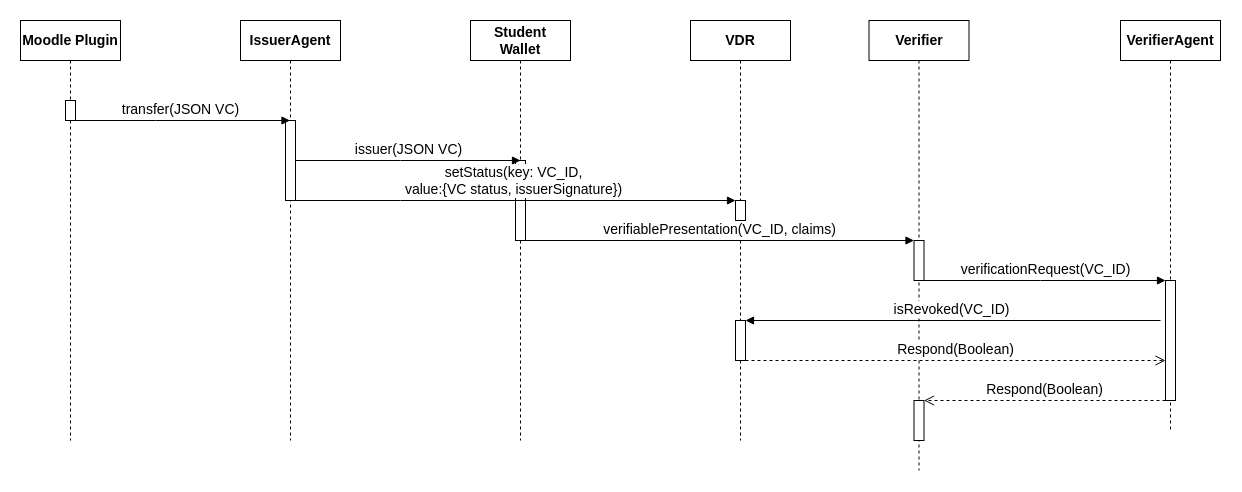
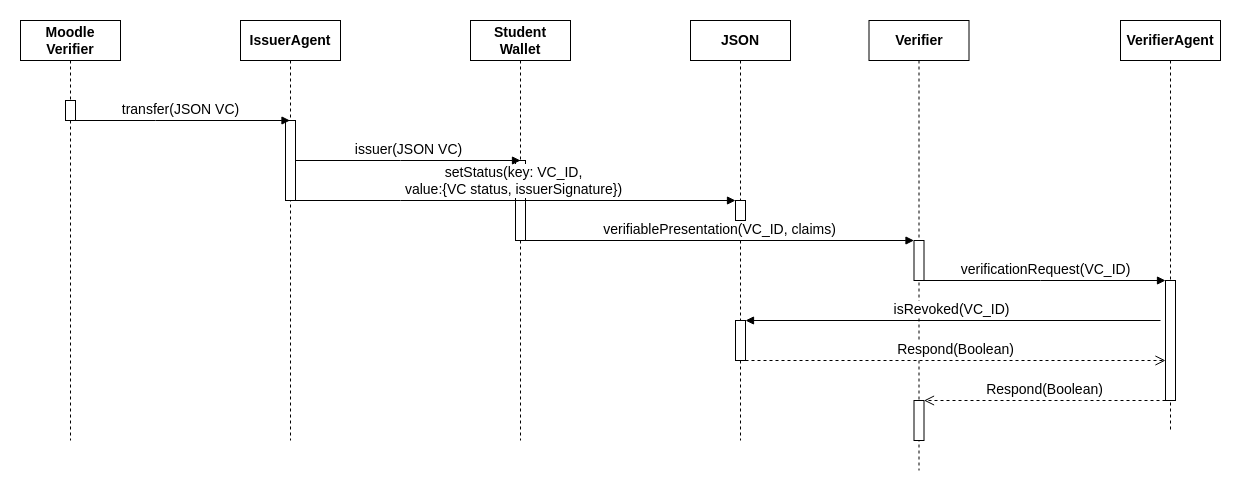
  <mxCell id="0" />
  <mxCell id="1" parent="0" />
- <mxCell id="2" value="&lt;font style=&quot;font-size: 14px;&quot;&gt;&lt;b&gt;Moodle Plugin&lt;/b&gt;&lt;/font&gt;" style="shape=umlLifeline;perimeter=lifelinePerimeter;whiteSpace=wrap;html=1;container=0;dropTarget=0;collapsible=0;recursiveResize=0;outlineConnect=0;portConstraint=eastwest;newEdgeStyle={&quot;edgeStyle&quot;:&quot;elbowEdgeStyle&quot;,&quot;elbow&quot;:&quot;vertical&quot;,&quot;curved&quot;:0,&quot;rounded&quot;:0};size=40;" parent="1" vertex="1"><mxGeometry x="20" y="20" width="100" height="420" as="geometry" /></mxCell>
+ <mxCell id="2" value="&lt;font style=&quot;font-size: 14px;&quot;&gt;&lt;b&gt;Moodle Verifier&lt;/b&gt;&lt;/font&gt;" style="shape=umlLifeline;perimeter=lifelinePerimeter;whiteSpace=wrap;html=1;container=0;dropTarget=0;collapsible=0;recursiveResize=0;outlineConnect=0;portConstraint=eastwest;newEdgeStyle={&quot;edgeStyle&quot;:&quot;elbowEdgeStyle&quot;,&quot;elbow&quot;:&quot;vertical&quot;,&quot;curved&quot;:0,&quot;rounded&quot;:0};size=40;" parent="1" vertex="1"><mxGeometry x="20" y="20" width="100" height="420" as="geometry" /></mxCell>
  <mxCell id="3" value="" style="html=1;points=[];perimeter=orthogonalPerimeter;outlineConnect=0;targetShapes=umlLifeline;portConstraint=eastwest;newEdgeStyle={&quot;edgeStyle&quot;:&quot;elbowEdgeStyle&quot;,&quot;elbow&quot;:&quot;vertical&quot;,&quot;curved&quot;:0,&quot;rounded&quot;:0};" parent="2" vertex="1"><mxGeometry x="45" y="80" width="10" height="20" as="geometry" /></mxCell>
  <mxCell id="4" value="&lt;font style=&quot;font-size: 14px;&quot;&gt;&lt;b&gt;IssuerAgent&lt;/b&gt;&lt;/font&gt;" style="shape=umlLifeline;perimeter=lifelinePerimeter;whiteSpace=wrap;html=1;container=0;dropTarget=0;collapsible=0;recursiveResize=0;outlineConnect=0;portConstraint=eastwest;newEdgeStyle={&quot;edgeStyle&quot;:&quot;elbowEdgeStyle&quot;,&quot;elbow&quot;:&quot;vertical&quot;,&quot;curved&quot;:0,&quot;rounded&quot;:0};" parent="1" vertex="1"><mxGeometry x="240" y="20" width="100" height="420" as="geometry" /></mxCell>
  <mxCell id="5" value="" style="html=1;points=[];perimeter=orthogonalPerimeter;outlineConnect=0;targetShapes=umlLifeline;portConstraint=eastwest;newEdgeStyle={&quot;edgeStyle&quot;:&quot;elbowEdgeStyle&quot;,&quot;elbow&quot;:&quot;vertical&quot;,&quot;curved&quot;:0,&quot;rounded&quot;:0};" parent="4" vertex="1"><mxGeometry x="45" y="100" width="10" height="80" as="geometry" /></mxCell>
  <mxCell id="6" value="&lt;font style=&quot;font-size: 14px;&quot;&gt;&lt;b&gt;Student&lt;br&gt;Wallet&lt;br&gt;&lt;/b&gt;&lt;/font&gt;" style="shape=umlLifeline;perimeter=lifelinePerimeter;whiteSpace=wrap;html=1;container=0;dropTarget=0;collapsible=0;recursiveResize=0;outlineConnect=0;portConstraint=eastwest;newEdgeStyle={&quot;edgeStyle&quot;:&quot;elbowEdgeStyle&quot;,&quot;elbow&quot;:&quot;vertical&quot;,&quot;curved&quot;:0,&quot;rounded&quot;:0};" parent="1" vertex="1"><mxGeometry x="470" y="20" width="100" height="420" as="geometry" /></mxCell>
  <mxCell id="7" value="" style="html=1;points=[];perimeter=orthogonalPerimeter;outlineConnect=0;targetShapes=umlLifeline;portConstraint=eastwest;newEdgeStyle={&quot;edgeStyle&quot;:&quot;elbowEdgeStyle&quot;,&quot;elbow&quot;:&quot;vertical&quot;,&quot;curved&quot;:0,&quot;rounded&quot;:0};" vertex="1" parent="6"><mxGeometry x="45" y="140" width="10" height="80" as="geometry" /></mxCell>
  <mxCell id="8" value="&lt;font style=&quot;font-size: 14px;&quot;&gt;&lt;b&gt;Verifier&lt;/b&gt;&lt;/font&gt;" style="shape=umlLifeline;perimeter=lifelinePerimeter;whiteSpace=wrap;html=1;container=0;dropTarget=0;collapsible=0;recursiveResize=0;outlineConnect=0;portConstraint=eastwest;newEdgeStyle={&quot;edgeStyle&quot;:&quot;elbowEdgeStyle&quot;,&quot;elbow&quot;:&quot;vertical&quot;,&quot;curved&quot;:0,&quot;rounded&quot;:0};" parent="1" vertex="1"><mxGeometry x="868.5" y="20" width="100" height="450" as="geometry" /></mxCell>
  <mxCell id="9" value="" style="html=1;points=[];perimeter=orthogonalPerimeter;outlineConnect=0;targetShapes=umlLifeline;portConstraint=eastwest;newEdgeStyle={&quot;edgeStyle&quot;:&quot;elbowEdgeStyle&quot;,&quot;elbow&quot;:&quot;vertical&quot;,&quot;curved&quot;:0,&quot;rounded&quot;:0};" parent="8" vertex="1"><mxGeometry x="45" y="220" width="10" height="40" as="geometry" /></mxCell>
  <mxCell id="10" value="" style="html=1;points=[];perimeter=orthogonalPerimeter;outlineConnect=0;targetShapes=umlLifeline;portConstraint=eastwest;newEdgeStyle={&quot;edgeStyle&quot;:&quot;elbowEdgeStyle&quot;,&quot;elbow&quot;:&quot;vertical&quot;,&quot;curved&quot;:0,&quot;rounded&quot;:0};" vertex="1" parent="8"><mxGeometry x="45" y="380" width="10" height="40" as="geometry" /></mxCell>
  <mxCell id="11" value="&lt;font style=&quot;font-size: 14px;&quot;&gt;&lt;b&gt;VerifierAgent&lt;/b&gt;&lt;/font&gt;" style="shape=umlLifeline;perimeter=lifelinePerimeter;whiteSpace=wrap;html=1;container=0;dropTarget=0;collapsible=0;recursiveResize=0;outlineConnect=0;portConstraint=eastwest;newEdgeStyle={&quot;edgeStyle&quot;:&quot;elbowEdgeStyle&quot;,&quot;elbow&quot;:&quot;vertical&quot;,&quot;curved&quot;:0,&quot;rounded&quot;:0};" parent="1" vertex="1"><mxGeometry x="1120" y="20" width="100" height="410" as="geometry" /></mxCell>
  <mxCell id="12" value="" style="html=1;points=[];perimeter=orthogonalPerimeter;outlineConnect=0;targetShapes=umlLifeline;portConstraint=eastwest;newEdgeStyle={&quot;edgeStyle&quot;:&quot;elbowEdgeStyle&quot;,&quot;elbow&quot;:&quot;vertical&quot;,&quot;curved&quot;:0,&quot;rounded&quot;:0};" parent="11" vertex="1"><mxGeometry x="45" y="260" width="10" height="120" as="geometry" /></mxCell>
  <mxCell id="13" value="&lt;font style=&quot;font-size: 14px;&quot;&gt;transfer(JSON VC)&lt;/font&gt;" style="html=1;verticalAlign=bottom;endArrow=block;edgeStyle=elbowEdgeStyle;elbow=vertical;curved=0;rounded=0;exitX=0.5;exitY=1;exitDx=0;exitDy=0;exitPerimeter=0;" parent="1" target="4" edge="1" source="3"><mxGeometry x="0.005" width="80" relative="1" as="geometry"><mxPoint x="80" y="120" as="sourcePoint" /><mxPoint x="160" y="120" as="targetPoint" /><mxPoint as="offset" /></mxGeometry></mxCell>
  <mxCell id="14" value="&lt;span style=&quot;font-size: 14px;&quot;&gt;setStatus(key: VC_ID, &lt;br&gt;value:{VC status, issuerSignature})&lt;/span&gt;" style="html=1;verticalAlign=bottom;endArrow=block;edgeStyle=elbowEdgeStyle;elbow=vertical;curved=0;rounded=0;exitX=0.5;exitY=1;exitDx=0;exitDy=0;exitPerimeter=0;" parent="1" edge="1" target="16" source="5"><mxGeometry width="80" relative="1" as="geometry"><mxPoint x="300" y="200" as="sourcePoint" /><mxPoint x="505" y="160" as="targetPoint" /><Array as="points"><mxPoint x="400" y="200" /></Array></mxGeometry></mxCell>
- <mxCell id="15" value="&lt;span style=&quot;font-size: 14px;&quot;&gt;&lt;b&gt;VDR&lt;/b&gt;&lt;/span&gt;" style="shape=umlLifeline;perimeter=lifelinePerimeter;whiteSpace=wrap;html=1;container=0;dropTarget=0;collapsible=0;recursiveResize=0;outlineConnect=0;portConstraint=eastwest;newEdgeStyle={&quot;edgeStyle&quot;:&quot;elbowEdgeStyle&quot;,&quot;elbow&quot;:&quot;vertical&quot;,&quot;curved&quot;:0,&quot;rounded&quot;:0};" vertex="1" parent="1"><mxGeometry x="690" y="20" width="100" height="420" as="geometry" /></mxCell>
+ <mxCell id="15" value="&lt;span style=&quot;font-size: 14px;&quot;&gt;&lt;b&gt;JSON&lt;/b&gt;&lt;/span&gt;" style="shape=umlLifeline;perimeter=lifelinePerimeter;whiteSpace=wrap;html=1;container=0;dropTarget=0;collapsible=0;recursiveResize=0;outlineConnect=0;portConstraint=eastwest;newEdgeStyle={&quot;edgeStyle&quot;:&quot;elbowEdgeStyle&quot;,&quot;elbow&quot;:&quot;vertical&quot;,&quot;curved&quot;:0,&quot;rounded&quot;:0};" vertex="1" parent="1"><mxGeometry x="690" y="20" width="100" height="420" as="geometry" /></mxCell>
  <mxCell id="16" value="" style="html=1;points=[];perimeter=orthogonalPerimeter;outlineConnect=0;targetShapes=umlLifeline;portConstraint=eastwest;newEdgeStyle={&quot;edgeStyle&quot;:&quot;elbowEdgeStyle&quot;,&quot;elbow&quot;:&quot;vertical&quot;,&quot;curved&quot;:0,&quot;rounded&quot;:0};" vertex="1" parent="15"><mxGeometry x="45" y="180" width="10" height="20" as="geometry" /></mxCell>
  <mxCell id="17" value="" style="html=1;points=[];perimeter=orthogonalPerimeter;outlineConnect=0;targetShapes=umlLifeline;portConstraint=eastwest;newEdgeStyle={&quot;edgeStyle&quot;:&quot;elbowEdgeStyle&quot;,&quot;elbow&quot;:&quot;vertical&quot;,&quot;curved&quot;:0,&quot;rounded&quot;:0};" vertex="1" parent="15"><mxGeometry x="45" y="300" width="10" height="40" as="geometry" /></mxCell>
  <mxCell id="18" value="&lt;span style=&quot;font-size: 14px;&quot;&gt;issuer(JSON VC)&lt;/span&gt;" style="html=1;verticalAlign=bottom;endArrow=block;edgeStyle=elbowEdgeStyle;elbow=vertical;curved=0;rounded=0;" edge="1" parent="1" source="5"><mxGeometry width="80" relative="1" as="geometry"><mxPoint x="300" y="160" as="sourcePoint" /><mxPoint y="160" as="targetPoint" x="520" /><Array as="points"><mxPoint x="400" y="160" /></Array></mxGeometry></mxCell>
  <mxCell id="19" value="&lt;span style=&quot;font-size: 14px;&quot;&gt;verifiablePresentation(VC_ID, claims)&lt;/span&gt;" style="html=1;verticalAlign=bottom;endArrow=block;edgeStyle=elbowEdgeStyle;elbow=vertical;curved=0;rounded=0;exitX=0.5;exitY=1;exitDx=0;exitDy=0;exitPerimeter=0;" edge="1" parent="1" target="9"><mxGeometry width="80" relative="1" as="geometry"><mxPoint x="523.5" y="240" as="sourcePoint" /><mxPoint x="910" y="240" as="targetPoint" /><Array as="points"><mxPoint x="633.5" y="240" /></Array></mxGeometry></mxCell>
  <mxCell id="20" value="&lt;span style=&quot;font-size: 14px;&quot;&gt;verificationRequest(VC_ID)&lt;/span&gt;" style="html=1;verticalAlign=bottom;endArrow=block;edgeStyle=elbowEdgeStyle;elbow=vertical;curved=0;rounded=0;" edge="1" parent="1" source="9" target="12"><mxGeometry width="80" relative="1" as="geometry"><mxPoint x="930" y="280" as="sourcePoint" /><mxPoint x="1320.5" y="280" as="targetPoint" /><Array as="points"><mxPoint x="1040" y="280" /></Array></mxGeometry></mxCell>
  <mxCell id="21" value="&lt;font style=&quot;font-size: 14px;&quot;&gt;isRevoked(VC_ID)&lt;/font&gt;" style="html=1;verticalAlign=bottom;endArrow=block;edgeStyle=elbowEdgeStyle;elbow=vertical;curved=0;rounded=0;" edge="1" parent="1" target="17"><mxGeometry x="0.005" width="80" relative="1" as="geometry"><mxPoint x="1160" y="320" as="sourcePoint" /><mxPoint x="1330" y="400" as="targetPoint" /><mxPoint as="offset" /></mxGeometry></mxCell>
  <mxCell id="22" value="&lt;span style=&quot;font-size: 14px;&quot;&gt;Respond(Boolean)&lt;/span&gt;" style="html=1;verticalAlign=bottom;endArrow=open;dashed=1;endSize=8;edgeStyle=elbowEdgeStyle;elbow=vertical;curved=0;rounded=0;" edge="1" parent="1" source="17" target="12"><mxGeometry relative="1" as="geometry"><mxPoint x="920" y="400" as="sourcePoint" /><mxPoint x="840" y="400" as="targetPoint" /><Array as="points"><mxPoint x="960" y="360" /></Array></mxGeometry></mxCell>
  <mxCell id="23" value="&lt;span style=&quot;font-size: 14px;&quot;&gt;Respond(Boolean)&lt;/span&gt;" style="html=1;verticalAlign=bottom;endArrow=open;dashed=1;endSize=8;edgeStyle=elbowEdgeStyle;elbow=vertical;curved=0;rounded=0;" edge="1" parent="1" source="12" target="10"><mxGeometry relative="1" as="geometry"><mxPoint x="790" y="540" as="sourcePoint" /><mxPoint x="1210" y="540" as="targetPoint" /><Array as="points"><mxPoint x="1080" y="400" /></Array></mxGeometry></mxCell>
